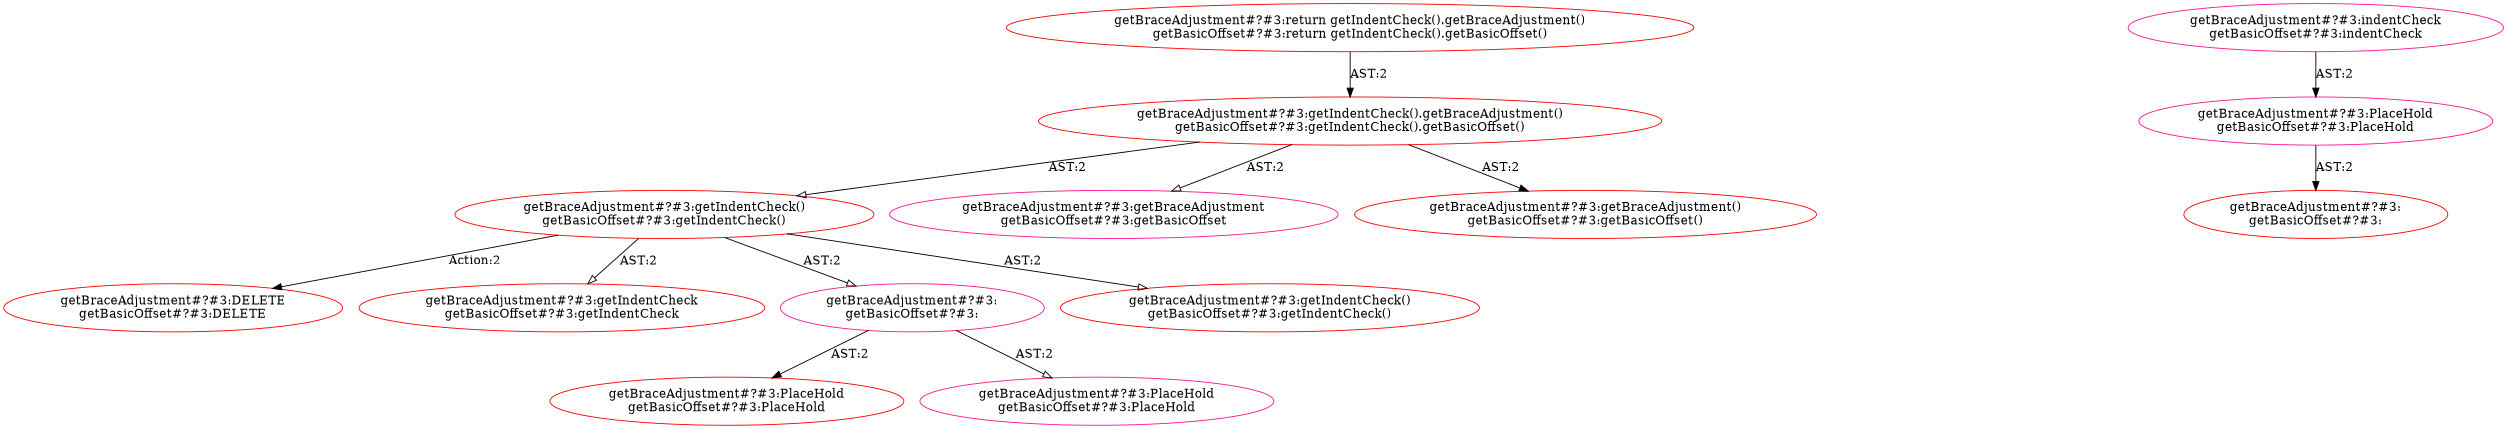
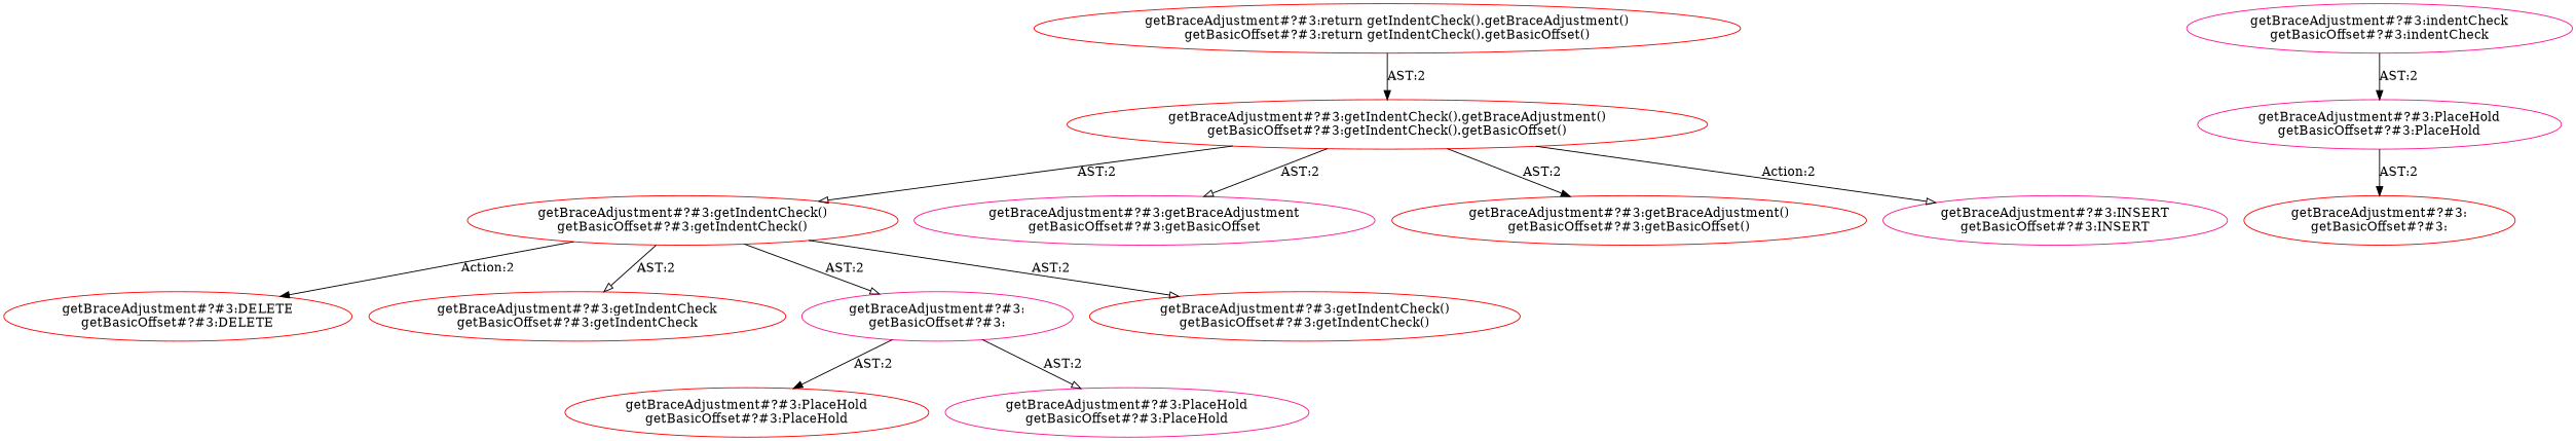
  digraph {
    node [shape=ellipse color=red]
    edge [arrowhead=onormal]
    n1 [label="getBraceAdjustment#?#3:DELETE\ngetBasicOffset#?#3:DELETE"]
    n2 [label="getBraceAdjustment#?#3:getIndentCheck()\ngetBasicOffset#?#3:getIndentCheck()"]
    n3 [label="getBraceAdjustment#?#3:getIndentCheck\ngetBasicOffset#?#3:getIndentCheck"]
    n4 [label="getBraceAdjustment#?#3:\ngetBasicOffset#?#3:" color=deeppink]
    n5 [label="getBraceAdjustment#?#3:getIndentCheck()\ngetBasicOffset#?#3:getIndentCheck()"]
    n6 [label="getBraceAdjustment#?#3:getIndentCheck().getBraceAdjustment()\ngetBasicOffset#?#3:getIndentCheck().getBasicOffset()"]
    n7 [label="getBraceAdjustment#?#3:getBraceAdjustment\ngetBasicOffset#?#3:getBasicOffset" color=deeppink]
    n8 [label="getBraceAdjustment#?#3:getBraceAdjustment()\ngetBasicOffset#?#3:getBasicOffset()"]
+   n9 [label="getBraceAdjustment#?#3:INSERT\ngetBasicOffset#?#3:INSERT" color=deeppink]
    n10 [label="getBraceAdjustment#?#3:return getIndentCheck().getBraceAdjustment()\ngetBasicOffset#?#3:return getIndentCheck().getBasicOffset()"]
    n11 [label="getBraceAdjustment#?#3:indentCheck\ngetBasicOffset#?#3:indentCheck" color=deeppink]
    n12 [label="getBraceAdjustment#?#3:PlaceHold\ngetBasicOffset#?#3:PlaceHold" color=deeppink]
    n13 [label="getBraceAdjustment#?#3:\ngetBasicOffset#?#3:"]
    n14 [label="getBraceAdjustment#?#3:PlaceHold\ngetBasicOffset#?#3:PlaceHold"]
    n15 [label="getBraceAdjustment#?#3:PlaceHold\ngetBasicOffset#?#3:PlaceHold" color=deeppink]
    n2 -> n1 [label="Action:2" arrowhead=normal]
    n2 -> n3 [label="AST:2"]
    n2 -> n4 [label="AST:2"]
    n2 -> n5 [label="AST:2"]
    n4 -> n14 [label="AST:2" arrowhead=normal]
    n4 -> n15 [label="AST:2"]
    n6 -> n2 [label="AST:2"]
    n6 -> n7 [label="AST:2"]
    n6 -> n8 [label="AST:2" arrowhead=normal]
+   n6 -> n9 [label="Action:2"]
    n10 -> n6 [label="AST:2" arrowhead=normal]
    n11 -> n12 [label="AST:2" arrowhead=normal]
    n12 -> n13 [label="AST:2" arrowhead=normal]
  }
